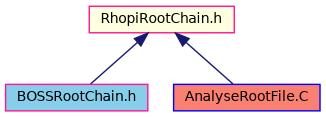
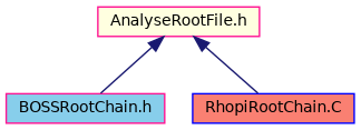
  digraph {
    node [color=deeppink fontname=Helvetica fontsize=10 shape=record style=filled]
    edge [color=midnightblue dir=back fontname=Helvetica fontsize=10 labelfontname=Helvetica labelfontsize=10 style=solid]
    n1 [fillcolor=skyblue fontcolor=black height=0.2 label="BOSSRootChain.h" width=0.4]
-   n2 [fillcolor=lightyellow height=0.2 label="RhopiRootChain.h" width=0.4]
-   n3 [color=blue fillcolor=salmon height=0.2 label="AnalyseRootFile.C" width=0.4]
+   n2 [fillcolor=lightyellow height=0.2 label="AnalyseRootFile.h" width=0.4]
+   n3 [color=blue fillcolor=salmon height=0.2 label="RhopiRootChain.C" width=0.4]
    n2 -> n1
    n2 -> n3
  }
